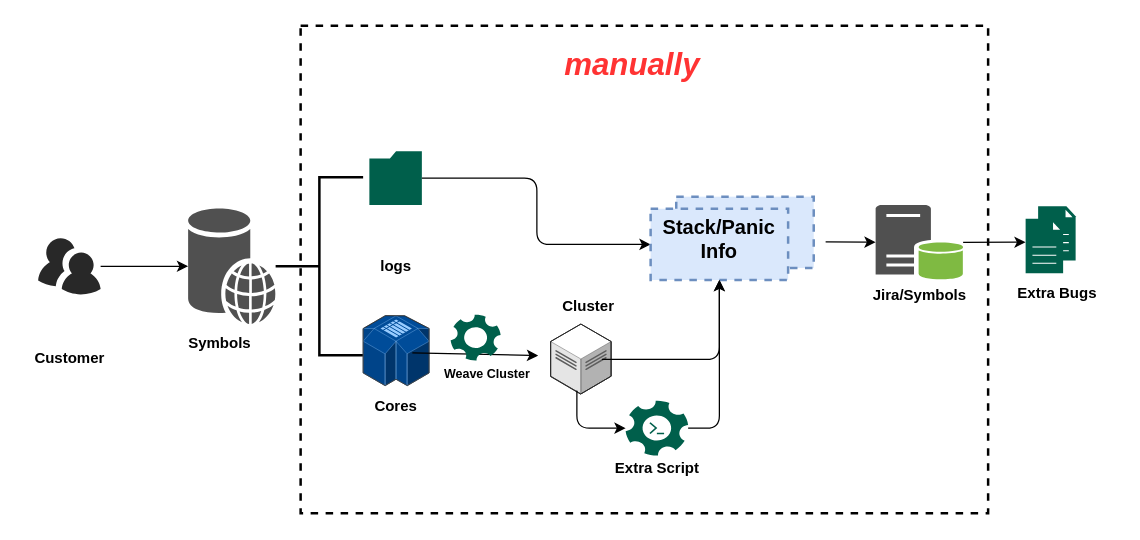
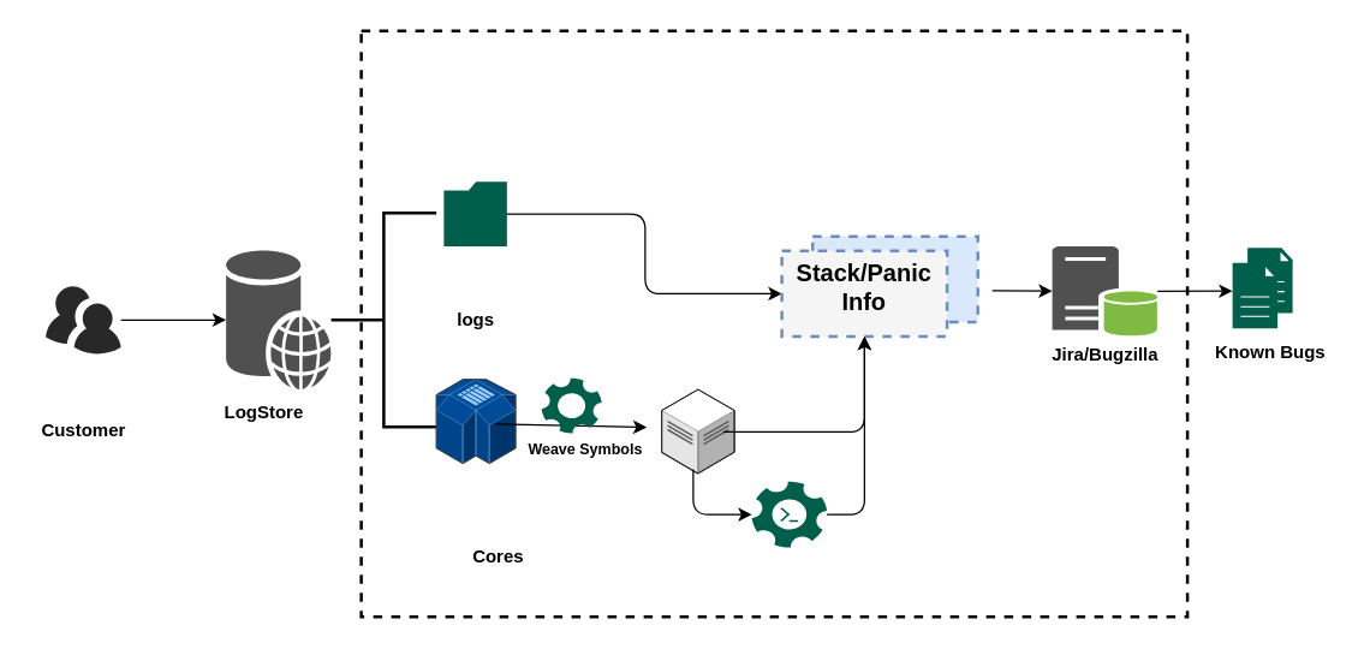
  <mxCell id="0" />
  <mxCell id="1" parent="0" />
  <mxCell id="2" value="" style="verticalLabelPosition=bottom;html=1;fillColor=#282828;strokeColor=none;verticalAlign=top;pointerEvents=1;align=center;shape=mxgraph.cisco_safe.people_places_things_icons.icon9;" vertex="1" parent="1"><mxGeometry x="30" y="190" width="50" height="45" as="geometry" /></mxCell>
  <mxCell id="3" value="" style="shadow=0;dashed=0;html=1;strokeColor=none;fillColor=#505050;labelPosition=center;verticalLabelPosition=bottom;verticalAlign=top;outlineConnect=0;align=center;shape=mxgraph.office.databases.web_store;" vertex="1" parent="1"><mxGeometry x="150" y="166.25" width="70" height="92.5" as="geometry" /></mxCell>
  <mxCell id="4" value="" style="strokeWidth=2;html=1;shape=mxgraph.flowchart.annotation_2;align=left;labelPosition=right;pointerEvents=1;" vertex="1" parent="1"><mxGeometry x="220" y="141.25" width="70" height="142.5" as="geometry" /></mxCell>
  <mxCell id="5" value="" style="fontStyle=0;verticalAlign=top;align=center;spacingTop=-2;rounded=0;whiteSpace=wrap;html=1;strokeColor=#6c8ebf;strokeWidth=2;dashed=1;container=1;collapsible=0;expand=0;recursiveResize=0;shadow=0;fillColor=#dae8fc;sketch=0;glass=0;" vertex="1" parent="1"><mxGeometry x="540.49" y="156.85" width="110" height="57" as="geometry" /></mxCell>
  <mxCell id="6" value="" style="verticalLabelPosition=bottom;html=1;verticalAlign=top;strokeWidth=1;dashed=0;shape=mxgraph.aws3d.simpleDb2;fillColor=#004C99;strokeColor=#99CCFF;aspect=fixed;rounded=1;shadow=0;comic=0;fontSize=12" vertex="1" parent="1"><mxGeometry x="290" y="252" width="52.77" height="56" as="geometry" /></mxCell>
  <mxCell id="7" value="" style="verticalLabelPosition=bottom;html=1;verticalAlign=top;strokeWidth=1;dashed=0;shape=mxgraph.aws3d.dataCenter;fillColor=#ffffff;strokeColor=#5E5E5E;aspect=fixed;rounded=1;shadow=0;comic=0;fontSize=12" vertex="1" parent="1"><mxGeometry x="440" y="258.75" width="48.4" height="55.88" as="geometry" /></mxCell>
  <mxCell id="8" value="" style="shadow=0;dashed=0;html=1;strokeColor=none;fillColor=#505050;labelPosition=center;verticalLabelPosition=bottom;verticalAlign=top;outlineConnect=0;align=center;shape=mxgraph.office.databases.database_server_green;" vertex="1" parent="1"><mxGeometry x="700" y="163.5" width="70" height="60" as="geometry" /></mxCell>
  <mxCell id="9" value="" style="pointerEvents=1;shadow=0;dashed=0;html=1;strokeColor=none;fillColor=#005F4B;labelPosition=center;verticalLabelPosition=bottom;verticalAlign=top;align=center;outlineConnect=0;shape=mxgraph.veeam2.folder;" vertex="1" parent="1"><mxGeometry x="295" y="120.5" width="42" height="43" as="geometry" /></mxCell>
  <mxCell id="10" value="" style="endArrow=classic;html=1;exitX=0.746;exitY=0.531;exitDx=0;exitDy=0;exitPerimeter=0;" edge="1" parent="1" source="6"><mxGeometry width="50" height="50" relative="1" as="geometry"><mxPoint x="430" y="290" as="sourcePoint" /><mxPoint x="430" y="284" as="targetPoint" /></mxGeometry></mxCell>
  <mxCell id="11" value="" style="edgeStyle=elbowEdgeStyle;elbow=horizontal;endArrow=classic;html=1;" edge="1" parent="1" source="9" target="15"><mxGeometry width="50" height="50" relative="1" as="geometry"><mxPoint x="430" y="290" as="sourcePoint" /><mxPoint x="480" y="240" as="targetPoint" /></mxGeometry></mxCell>
  <mxCell id="12" value="" style="endArrow=classic;html=1;" edge="1" parent="1" target="8"><mxGeometry width="50" height="50" relative="1" as="geometry"><mxPoint x="660" y="193" as="sourcePoint" /><mxPoint x="680.49" y="190" as="targetPoint" /></mxGeometry></mxCell>
  <mxCell id="13" value="" style="pointerEvents=1;shadow=0;dashed=0;html=1;strokeColor=none;fillColor=#005F4B;labelPosition=center;verticalLabelPosition=bottom;verticalAlign=top;align=center;outlineConnect=0;shape=mxgraph.veeam2.file;glass=0;sketch=0;" vertex="1" parent="1"><mxGeometry x="830" y="164.52" width="30" height="43.47" as="geometry" /></mxCell>
  <mxCell id="14" value="" style="endArrow=classic;html=1;" edge="1" parent="1" source="2" target="3"><mxGeometry width="50" height="50" relative="1" as="geometry"><mxPoint x="430" y="290" as="sourcePoint" /><mxPoint x="480" y="240" as="targetPoint" /></mxGeometry></mxCell>
- <mxCell id="15" value="&lt;b style=&quot;font-size: 16px&quot;&gt;Stack/Panic Info&lt;/b&gt;" style="fontStyle=0;verticalAlign=top;align=center;spacingTop=-2;fillColor=#dae8fc;rounded=0;whiteSpace=wrap;html=1;strokeColor=#6c8ebf;strokeWidth=2;dashed=1;container=1;collapsible=0;expand=0;recursiveResize=0;" vertex="1" parent="1"><mxGeometry x="520" y="166.5" width="110" height="57" as="geometry" /></mxCell>
+ <mxCell id="15" value="&lt;b style=&quot;font-size: 16px&quot;&gt;Stack/Panic Info&lt;/b&gt;" style="fontStyle=0;verticalAlign=top;align=center;spacingTop=-2;fillColor=#f5f5f5;rounded=0;whiteSpace=wrap;html=1;strokeColor=#6c8ebf;strokeWidth=2;dashed=1;container=1;collapsible=0;expand=0;recursiveResize=0;" vertex="1" parent="1"><mxGeometry x="520" y="166.5" width="110" height="57" as="geometry" /></mxCell>
  <mxCell id="16" value="" style="endArrow=classic;html=1;" edge="1" parent="1" source="8"><mxGeometry width="50" height="50" relative="1" as="geometry"><mxPoint x="430" y="290" as="sourcePoint" /><mxPoint x="820" y="193.276" as="targetPoint" /></mxGeometry></mxCell>
  <mxCell id="17" value="Customer" style="text;html=1;resizable=0;autosize=1;align=center;verticalAlign=middle;points=[];fillColor=none;strokeColor=none;rounded=0;shadow=0;glass=0;sketch=0;fontStyle=1" vertex="1" parent="1"><mxGeometry x="20" y="275.63" width="70" height="20" as="geometry" /></mxCell>
- <mxCell id="18" value="Symbols" style="text;html=1;resizable=0;autosize=1;align=center;verticalAlign=middle;points=[];fillColor=none;strokeColor=none;rounded=0;shadow=0;glass=0;sketch=0;fontStyle=1" vertex="1" parent="1"><mxGeometry x="140" y="263.75" width="70" height="20" as="geometry" /></mxCell>
+ <mxCell id="18" value="LogStore" style="text;html=1;resizable=0;autosize=1;align=center;verticalAlign=middle;points=[];fillColor=none;strokeColor=none;rounded=0;shadow=0;glass=0;sketch=0;fontStyle=1" vertex="1" parent="1"><mxGeometry x="140" y="263.75" width="70" height="20" as="geometry" /></mxCell>
  <mxCell id="19" value="logs" style="text;html=1;resizable=0;autosize=1;align=center;verticalAlign=middle;points=[];fillColor=none;strokeColor=none;rounded=0;shadow=0;glass=0;sketch=0;fontStyle=1" vertex="1" parent="1"><mxGeometry x="296" y="203.4" width="40" height="20" as="geometry" /></mxCell>
- <mxCell id="20" value="Cores" style="text;html=1;resizable=0;autosize=1;align=center;verticalAlign=middle;points=[];fillColor=none;strokeColor=none;rounded=0;shadow=0;glass=0;sketch=0;fontStyle=1" vertex="1" parent="1"><mxGeometry x="291.38" y="314.63" width="50" height="20" as="geometry" /></mxCell>
- <mxCell id="21" value="&lt;font style=&quot;font-size: 10px&quot;&gt;Weave Cluster&lt;/font&gt;" style="text;html=1;resizable=0;autosize=1;align=center;verticalAlign=middle;points=[];fillColor=none;strokeColor=none;rounded=0;shadow=0;glass=0;sketch=0;fontStyle=1" vertex="1" parent="1"><mxGeometry x="344.06" y="288" width="90" height="20" as="geometry" /></mxCell>
+ <mxCell id="20" value="Cores" style="text;html=1;resizable=0;autosize=1;align=center;verticalAlign=middle;points=[];fillColor=none;strokeColor=none;rounded=0;shadow=0;glass=0;sketch=0;fontStyle=1" vertex="1" parent="1"><mxGeometry x="306.38" y="359.63" width="50" height="20" as="geometry" /></mxCell>
+ <mxCell id="21" value="&lt;font style=&quot;font-size: 10px&quot;&gt;Weave Symbols&lt;/font&gt;" style="text;html=1;resizable=0;autosize=1;align=center;verticalAlign=middle;points=[];fillColor=none;strokeColor=none;rounded=0;shadow=0;glass=0;sketch=0;fontStyle=1" vertex="1" parent="1"><mxGeometry x="344.06" y="288" width="90" height="20" as="geometry" /></mxCell>
  <mxCell id="22" value="" style="pointerEvents=1;shadow=0;dashed=0;html=1;strokeColor=none;fillColor=#005F4B;labelPosition=center;verticalLabelPosition=bottom;verticalAlign=top;align=center;outlineConnect=0;shape=mxgraph.veeam2.service_application;glass=0;sketch=0;" vertex="1" parent="1"><mxGeometry x="360" y="251.25" width="40" height="36.75" as="geometry" /></mxCell>
  <mxCell id="23" value="" style="pointerEvents=1;shadow=0;dashed=0;html=1;strokeColor=none;fillColor=#005F4B;labelPosition=center;verticalLabelPosition=bottom;verticalAlign=top;align=center;outlineConnect=0;shape=mxgraph.veeam2.automation;glass=0;sketch=0;" vertex="1" parent="1"><mxGeometry x="500" y="320" width="50" height="44" as="geometry" /></mxCell>
  <mxCell id="24" value="" style="pointerEvents=1;shadow=0;dashed=0;html=1;strokeColor=none;fillColor=#005F4B;labelPosition=center;verticalLabelPosition=bottom;verticalAlign=top;align=center;outlineConnect=0;shape=mxgraph.veeam2.file;glass=0;sketch=0;" vertex="1" parent="1"><mxGeometry x="820" y="174.55" width="30" height="43.47" as="geometry" /></mxCell>
  <mxCell id="25" value="" style="edgeStyle=segmentEdgeStyle;endArrow=classic;html=1;entryX=0.5;entryY=1;entryDx=0;entryDy=0;exitX=0.847;exitY=0.506;exitDx=0;exitDy=0;exitPerimeter=0;" edge="1" parent="1" source="7" target="15"><mxGeometry width="50" height="50" relative="1" as="geometry"><mxPoint x="520" y="295.63" as="sourcePoint" /><mxPoint x="570" y="245.63" as="targetPoint" /></mxGeometry></mxCell>
  <mxCell id="26" value="" style="edgeStyle=segmentEdgeStyle;endArrow=classic;html=1;exitX=0.434;exitY=0.953;exitDx=0;exitDy=0;exitPerimeter=0;" edge="1" parent="1" source="7" target="23"><mxGeometry width="50" height="50" relative="1" as="geometry"><mxPoint x="460" y="384.63" as="sourcePoint" /><mxPoint x="480" y="342" as="targetPoint" /><Array as="points"><mxPoint x="461" y="342" /></Array></mxGeometry></mxCell>
  <mxCell id="27" value="" style="edgeStyle=segmentEdgeStyle;endArrow=classic;html=1;entryX=0.5;entryY=1;entryDx=0;entryDy=0;" edge="1" parent="1" source="23" target="15"><mxGeometry width="50" height="50" relative="1" as="geometry"><mxPoint x="530" y="349.63" as="sourcePoint" /><mxPoint x="580" y="299.63" as="targetPoint" /></mxGeometry></mxCell>
- <mxCell id="28" value="Cluster" style="text;html=1;resizable=0;autosize=1;align=center;verticalAlign=middle;points=[];fillColor=none;strokeColor=none;rounded=0;shadow=0;glass=0;sketch=0;fontStyle=1" vertex="1" parent="1"><mxGeometry x="440" y="235" width="60" height="20" as="geometry" /></mxCell>
- <mxCell id="29" value="Extra Script" style="text;html=1;resizable=0;autosize=1;align=center;verticalAlign=middle;points=[];fillColor=none;strokeColor=none;rounded=0;shadow=0;glass=0;sketch=0;fontStyle=1" vertex="1" parent="1"><mxGeometry x="485" y="364" width="80" height="20" as="geometry" /></mxCell>
- <mxCell id="30" value="Jira/Symbols" style="text;html=1;resizable=0;autosize=1;align=center;verticalAlign=middle;points=[];fillColor=none;strokeColor=none;rounded=0;shadow=0;glass=0;sketch=0;fontStyle=1" vertex="1" parent="1"><mxGeometry x="690" y="225.63" width="90" height="20" as="geometry" /></mxCell>
- <mxCell id="31" value="Extra Bugs" style="text;html=1;resizable=0;autosize=1;align=center;verticalAlign=middle;points=[];fillColor=none;strokeColor=none;rounded=0;shadow=0;glass=0;sketch=0;fontStyle=1" vertex="1" parent="1"><mxGeometry x="800" y="223.5" width="90" height="20" as="geometry" /></mxCell>
+ <mxCell id="30" value="Jira/Bugzilla" style="text;html=1;resizable=0;autosize=1;align=center;verticalAlign=middle;points=[];fillColor=none;strokeColor=none;rounded=0;shadow=0;glass=0;sketch=0;fontStyle=1" vertex="1" parent="1"><mxGeometry x="690" y="225.63" width="90" height="20" as="geometry" /></mxCell>
+ <mxCell id="31" value="Known Bugs" style="text;html=1;resizable=0;autosize=1;align=center;verticalAlign=middle;points=[];fillColor=none;strokeColor=none;rounded=0;shadow=0;glass=0;sketch=0;fontStyle=1" vertex="1" parent="1"><mxGeometry x="800" y="223.5" width="90" height="20" as="geometry" /></mxCell>
  <mxCell id="32" value="" style="fontStyle=0;verticalAlign=top;align=center;spacingTop=-2;rounded=0;whiteSpace=wrap;html=1;strokeWidth=2;container=1;collapsible=0;expand=0;recursiveResize=0;shadow=0;sketch=0;glass=0;fillColor=none;dashed=1;" vertex="1" parent="1"><mxGeometry x="240" y="20" width="550" height="390" as="geometry" /></mxCell>
- <mxCell id="33" value="manually" style="text;html=1;resizable=0;autosize=1;align=center;verticalAlign=middle;points=[];fillColor=none;strokeColor=none;rounded=0;shadow=0;glass=0;dashed=1;labelBackgroundColor=none;sketch=0;fontStyle=3;fontSize=25;fontColor=#FF3333;" vertex="1" parent="32"><mxGeometry x="205" y="10" width="120" height="40" as="geometry" /></mxCell>
